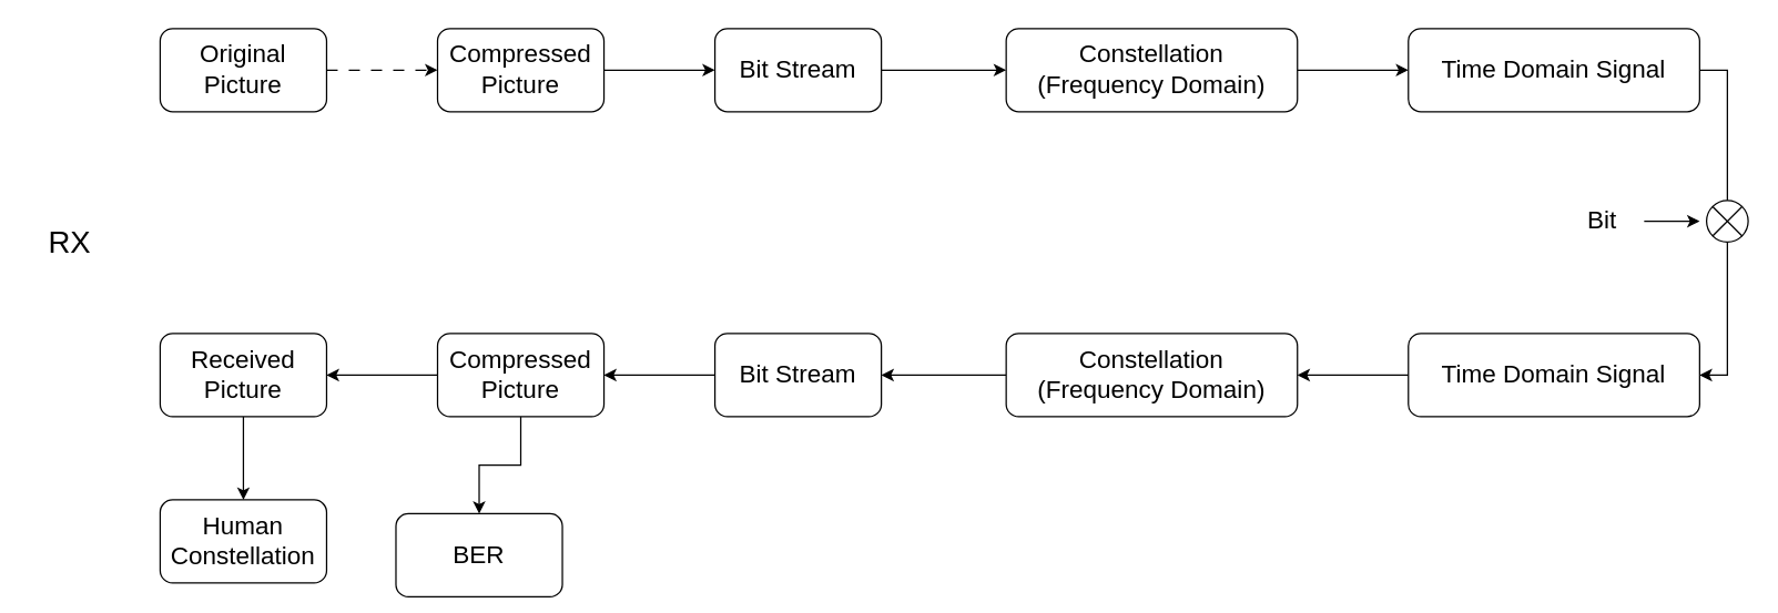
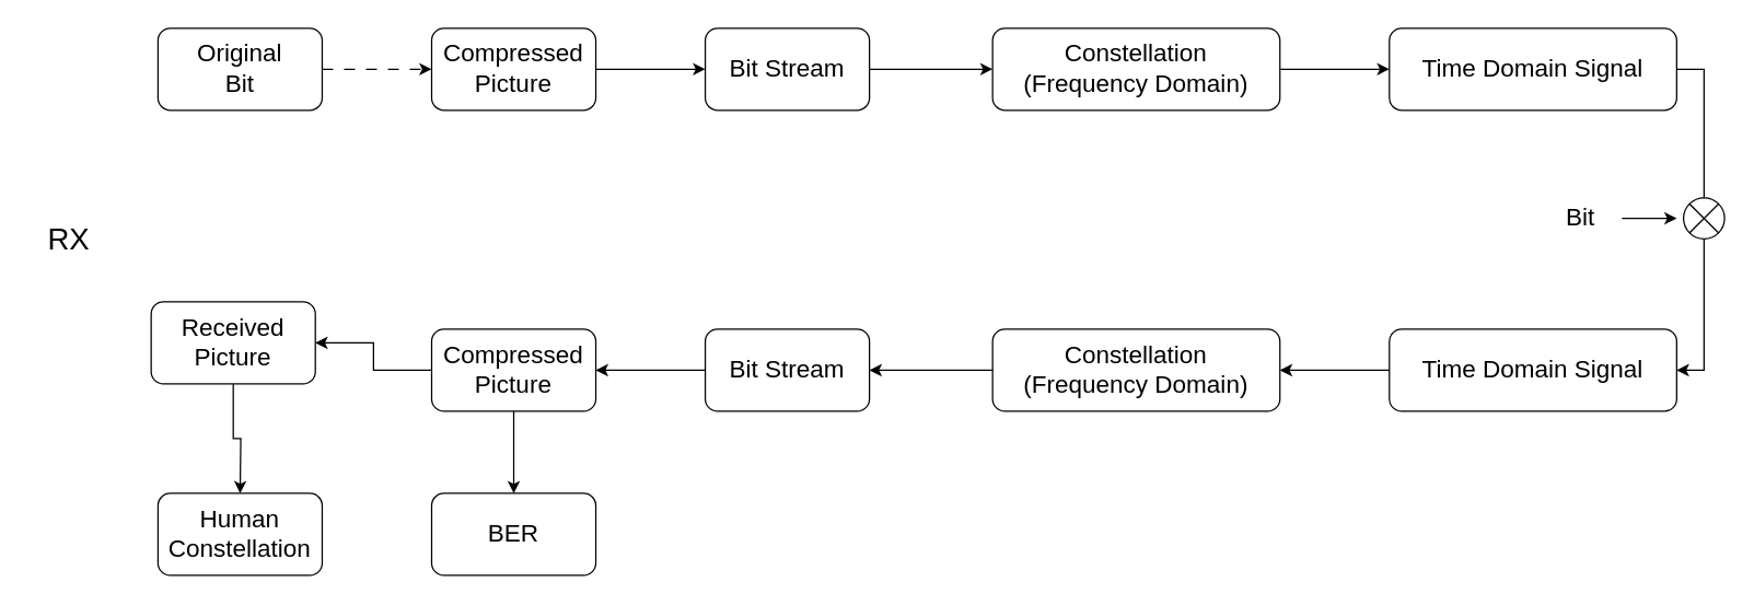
  <mxCell id="0" />
  <mxCell id="1" parent="0" />
  <mxCell id="2" style="edgeStyle=orthogonalEdgeStyle;rounded=0;orthogonalLoop=1;jettySize=auto;html=1;exitX=1;exitY=0.5;exitDx=0;exitDy=0;" parent="1" source="3" target="5" edge="1"><mxGeometry relative="1" as="geometry" /></mxCell>
  <mxCell id="3" value="Compressed&lt;div&gt;Picture&lt;/div&gt;" style="rounded=1;whiteSpace=wrap;html=1;fontSize=18;" parent="1" vertex="1"><mxGeometry x="315" y="20" width="120" height="60" as="geometry" /></mxCell>
  <mxCell id="4" style="edgeStyle=orthogonalEdgeStyle;rounded=0;orthogonalLoop=1;jettySize=auto;html=1;exitX=1;exitY=0.5;exitDx=0;exitDy=0;entryX=0;entryY=0.5;entryDx=0;entryDy=0;" edge="1" parent="1" source="5" target="7"><mxGeometry relative="1" as="geometry" /></mxCell>
  <mxCell id="5" value="Bit Stream" style="rounded=1;whiteSpace=wrap;html=1;fontSize=18;" parent="1" vertex="1"><mxGeometry x="515" y="20" width="120" height="60" as="geometry" /></mxCell>
  <mxCell id="6" style="edgeStyle=orthogonalEdgeStyle;rounded=0;orthogonalLoop=1;jettySize=auto;html=1;exitX=1;exitY=0.5;exitDx=0;exitDy=0;entryX=0;entryY=0.5;entryDx=0;entryDy=0;" edge="1" parent="1" source="7" target="11"><mxGeometry relative="1" as="geometry" /></mxCell>
  <mxCell id="7" value="Constellation&lt;div&gt;(Frequency Domain)&lt;/div&gt;" style="rounded=1;whiteSpace=wrap;html=1;fontSize=18;" vertex="1" parent="1"><mxGeometry x="725" y="20" width="210" height="60" as="geometry" /></mxCell>
  <mxCell id="8" style="edgeStyle=orthogonalEdgeStyle;rounded=0;orthogonalLoop=1;jettySize=auto;html=1;entryX=0;entryY=0.5;entryDx=0;entryDy=0;dashed=1;dashPattern=8 8;" edge="1" parent="1" source="9" target="3"><mxGeometry relative="1" as="geometry" /></mxCell>
- <mxCell id="9" value="Original&lt;div&gt;Picture&lt;/div&gt;" style="rounded=1;whiteSpace=wrap;html=1;fontSize=18;" vertex="1" parent="1"><mxGeometry x="115" y="20" width="120" height="60" as="geometry" /></mxCell>
+ <mxCell id="9" value="Original&lt;div&gt;Bit&lt;/div&gt;" style="rounded=1;whiteSpace=wrap;html=1;fontSize=18;" vertex="1" parent="1"><mxGeometry x="115" y="20" width="120" height="60" as="geometry" /></mxCell>
  <mxCell id="10" style="edgeStyle=orthogonalEdgeStyle;rounded=0;orthogonalLoop=1;jettySize=auto;html=1;exitX=1;exitY=0.5;exitDx=0;exitDy=0;entryX=1;entryY=0.5;entryDx=0;entryDy=0;" edge="1" parent="1" source="11" target="13"><mxGeometry relative="1" as="geometry" /></mxCell>
  <mxCell id="11" value="Time Domain&amp;nbsp;&lt;span style=&quot;background-color: transparent; color: light-dark(rgb(0, 0, 0), rgb(255, 255, 255));&quot;&gt;Signal&lt;/span&gt;" style="rounded=1;whiteSpace=wrap;html=1;fontSize=18;" vertex="1" parent="1"><mxGeometry x="1015" y="20" width="210" height="60" as="geometry" /></mxCell>
  <mxCell id="12" style="edgeStyle=orthogonalEdgeStyle;rounded=0;orthogonalLoop=1;jettySize=auto;html=1;exitX=0;exitY=0.5;exitDx=0;exitDy=0;entryX=1;entryY=0.5;entryDx=0;entryDy=0;" edge="1" parent="1" source="13" target="19"><mxGeometry relative="1" as="geometry" /></mxCell>
  <mxCell id="13" value="Time Domain&amp;nbsp;&lt;span style=&quot;background-color: transparent; color: light-dark(rgb(0, 0, 0), rgb(255, 255, 255));&quot;&gt;Signal&lt;/span&gt;" style="rounded=1;whiteSpace=wrap;html=1;fontSize=18;" vertex="1" parent="1"><mxGeometry x="1015" y="240" width="210" height="60" as="geometry" /></mxCell>
  <mxCell id="14" value="RX" style="text;html=1;align=center;verticalAlign=middle;whiteSpace=wrap;rounded=0;fontSize=22;" vertex="1" parent="1"><mxGeometry x="20" y="160" width="60" height="30" as="geometry" /></mxCell>
  <mxCell id="15" value="" style="verticalLabelPosition=bottom;verticalAlign=top;html=1;shape=mxgraph.flowchart.or;" vertex="1" parent="1"><mxGeometry x="1230" y="144" width="30" height="30" as="geometry" /></mxCell>
  <mxCell id="16" style="edgeStyle=orthogonalEdgeStyle;rounded=0;orthogonalLoop=1;jettySize=auto;html=1;exitX=1;exitY=0.5;exitDx=0;exitDy=0;" edge="1" parent="1" source="17"><mxGeometry relative="1" as="geometry"><mxPoint x="1225" y="159" as="targetPoint" /></mxGeometry></mxCell>
  <mxCell id="17" value="Bit" style="text;html=1;align=center;verticalAlign=middle;whiteSpace=wrap;rounded=0;fontSize=18;" vertex="1" parent="1"><mxGeometry x="1125" y="144" width="60" height="30" as="geometry" /></mxCell>
  <mxCell id="18" style="edgeStyle=orthogonalEdgeStyle;rounded=0;orthogonalLoop=1;jettySize=auto;html=1;exitX=0;exitY=0.5;exitDx=0;exitDy=0;entryX=1;entryY=0.5;entryDx=0;entryDy=0;" edge="1" parent="1" source="19" target="21"><mxGeometry relative="1" as="geometry" /></mxCell>
  <mxCell id="19" value="Constellation&lt;div&gt;(Frequency Domain)&lt;/div&gt;" style="rounded=1;whiteSpace=wrap;html=1;fontSize=18;" vertex="1" parent="1"><mxGeometry x="725" y="240" width="210" height="60" as="geometry" /></mxCell>
  <mxCell id="20" style="edgeStyle=orthogonalEdgeStyle;rounded=0;orthogonalLoop=1;jettySize=auto;html=1;exitX=0;exitY=0.5;exitDx=0;exitDy=0;entryX=1;entryY=0.5;entryDx=0;entryDy=0;" edge="1" parent="1" source="21" target="24"><mxGeometry relative="1" as="geometry" /></mxCell>
  <mxCell id="21" value="Bit Stream" style="rounded=1;whiteSpace=wrap;html=1;fontSize=18;" vertex="1" parent="1"><mxGeometry x="515" y="240" width="120" height="60" as="geometry" /></mxCell>
  <mxCell id="22" style="edgeStyle=orthogonalEdgeStyle;rounded=0;orthogonalLoop=1;jettySize=auto;html=1;exitX=0;exitY=0.5;exitDx=0;exitDy=0;entryX=1;entryY=0.5;entryDx=0;entryDy=0;" edge="1" parent="1" source="24" target="26"><mxGeometry relative="1" as="geometry" /></mxCell>
  <mxCell id="23" style="edgeStyle=orthogonalEdgeStyle;rounded=0;orthogonalLoop=1;jettySize=auto;html=1;exitX=0.5;exitY=1;exitDx=0;exitDy=0;entryX=0.5;entryY=0;entryDx=0;entryDy=0;" edge="1" parent="1" source="24" target="27"><mxGeometry relative="1" as="geometry" /></mxCell>
  <mxCell id="24" value="Compressed&lt;div&gt;Picture&lt;/div&gt;" style="rounded=1;whiteSpace=wrap;html=1;fontSize=18;" vertex="1" parent="1"><mxGeometry x="315" y="240" width="120" height="60" as="geometry" /></mxCell>
  <mxCell id="25" style="edgeStyle=orthogonalEdgeStyle;rounded=0;orthogonalLoop=1;jettySize=auto;html=1;exitX=0.5;exitY=1;exitDx=0;exitDy=0;" edge="1" parent="1" source="26"><mxGeometry relative="1" as="geometry"><mxPoint x="175" y="360" as="targetPoint" /></mxGeometry></mxCell>
- <mxCell id="26" value="Received&lt;div&gt;Picture&lt;/div&gt;" style="rounded=1;whiteSpace=wrap;html=1;fontSize=18;" vertex="1" parent="1"><mxGeometry x="115" y="240" width="120" height="60" as="geometry" /></mxCell>
- <mxCell id="27" value="BER" style="rounded=1;whiteSpace=wrap;html=1;fontSize=18;" vertex="1" parent="1"><mxGeometry x="285" y="370" width="120" height="60" as="geometry" /></mxCell>
+ <mxCell id="26" value="Received&lt;div&gt;Picture&lt;/div&gt;" style="rounded=1;whiteSpace=wrap;html=1;fontSize=18;" vertex="1" parent="1"><mxGeometry x="110" y="220" width="120" height="60" as="geometry" /></mxCell>
+ <mxCell id="27" value="BER" style="rounded=1;whiteSpace=wrap;html=1;fontSize=18;" vertex="1" parent="1"><mxGeometry x="315" y="360" width="120" height="60" as="geometry" /></mxCell>
  <mxCell id="28" value="Human&lt;div&gt;Constellation&lt;/div&gt;" style="rounded=1;whiteSpace=wrap;html=1;fontSize=18;" vertex="1" parent="1"><mxGeometry x="115" y="360" width="120" height="60" as="geometry" /></mxCell>
